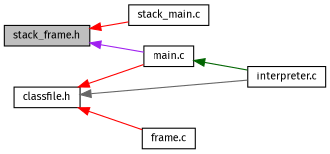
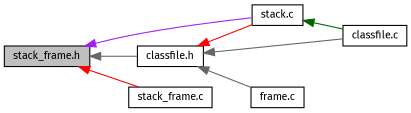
  digraph {
    fontname="Fira Sans"
    rankdir=LR
    node [color=black fillcolor=white fontname="Fira Sans" fontsize=10 shape=record style=filled]
    edge [color=gray40 dir=back fontname="Fira Sans" fontsize=10 labelfontname=Helvetica labelfontsize=10 style=solid]
    n1 [fillcolor=grey75 fontcolor=black height=0.2 label="stack_frame.h" width=0.4]
    n2 [height=0.2 label="classfile.h" width=0.4]
-   n3 [height=0.2 label="main.c" width=0.4]
-   n4 [height=0.2 label="stack_main.c" width=0.4]
-   n5 [height=0.2 label="interpreter.c" width=0.4]
+   n3 [height=0.2 label="stack.c" width=0.4]
+   n4 [height=0.2 label="stack_frame.c" width=0.4]
+   n5 [height=0.2 label="classfile.c" width=0.4]
    n6 [height=0.2 label="frame.c" width=0.4]
+   n1 -> n2
    n1 -> n3 [color=purple]
    n1 -> n4 [color=red]
    n2 -> n3 [color=red]
    n2 -> n5
-   n2 -> n6 [color=red]
+   n2 -> n6
    n3 -> n5 [color=darkgreen]
  }
